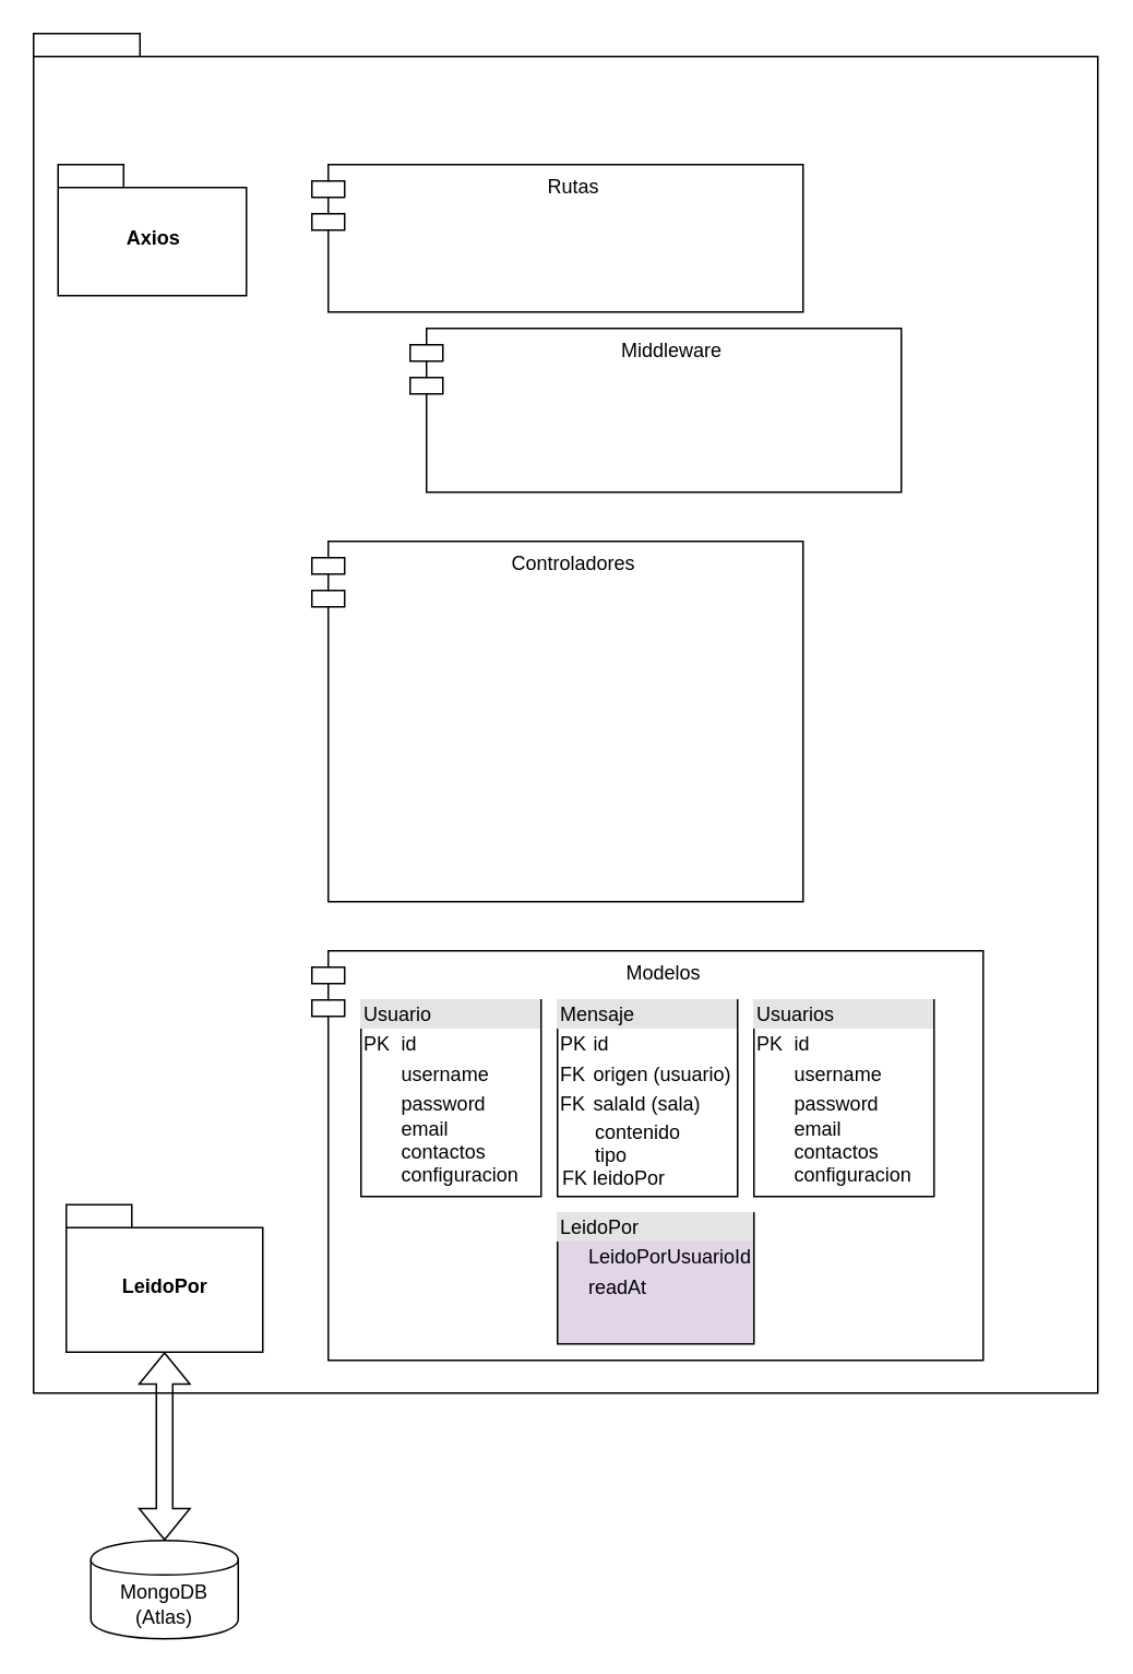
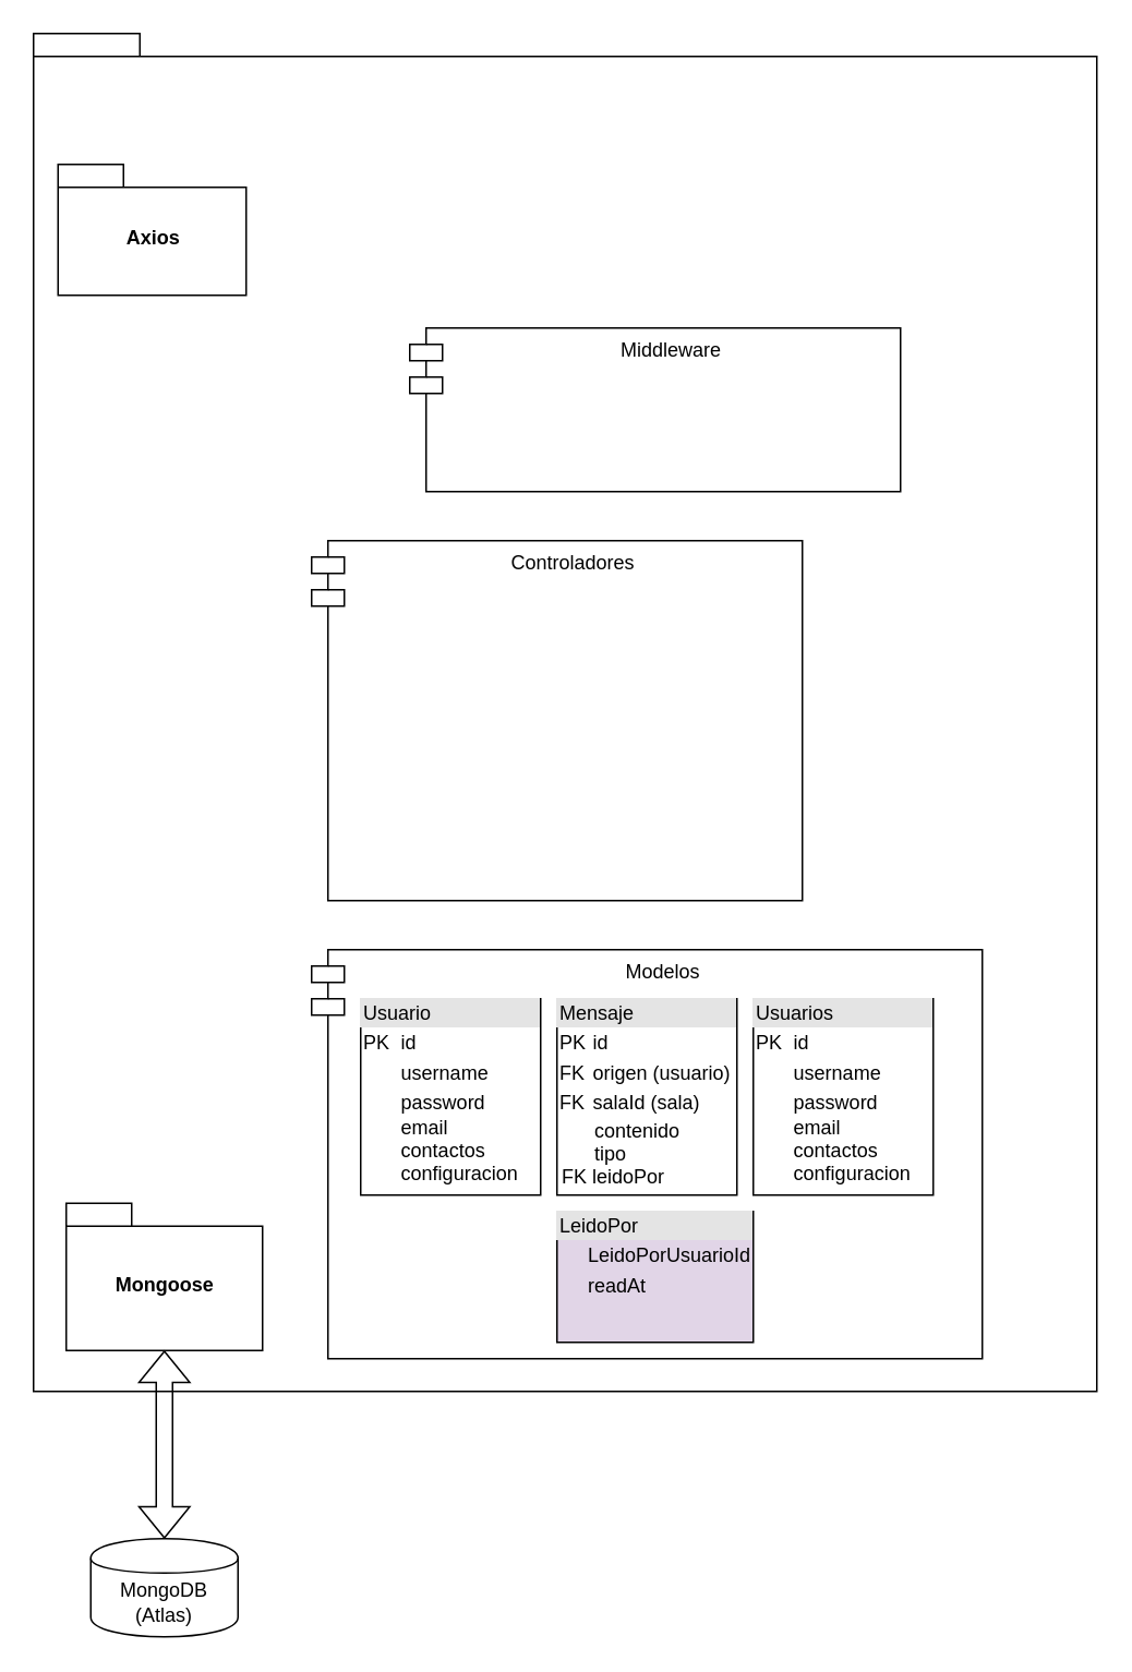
  <mxCell id="0" />
  <mxCell id="1" parent="0" />
  <mxCell id="2" value="package" style="shape=folder;fontStyle=1;spacingTop=10;tabWidth=40;tabHeight=14;tabPosition=left;html=1;" parent="1" vertex="1"><mxGeometry width="650" height="830" as="geometry" x="20" y="20" /></mxCell>
  <mxCell id="3" value="Controladores" style="shape=module;align=left;spacingLeft=20;align=center;verticalAlign=top;" parent="1" vertex="1"><mxGeometry x="190" y="330" width="300" height="220" as="geometry" /></mxCell>
  <mxCell id="4" value="Middleware" style="shape=module;align=left;spacingLeft=20;align=center;verticalAlign=top;" parent="1" vertex="1"><mxGeometry x="250" y="200" width="300" height="100" as="geometry" /></mxCell>
  <mxCell id="5" value="Modelos" style="shape=module;align=left;spacingLeft=20;align=center;verticalAlign=top;" parent="1" vertex="1"><mxGeometry x="190" y="580" width="410" height="250" as="geometry" /></mxCell>
- <mxCell id="6" value="Rutas" style="shape=module;align=left;spacingLeft=20;align=center;verticalAlign=top;" parent="1" vertex="1"><mxGeometry x="190" y="100" width="300" height="90" as="geometry" /></mxCell>
- <mxCell id="7" value="LeidoPor" style="shape=folder;fontStyle=1;spacingTop=10;tabWidth=40;tabHeight=14;tabPosition=left;html=1;" parent="1" vertex="1"><mxGeometry x="40" y="735" width="120" height="90" as="geometry" /></mxCell>
+ <mxCell id="7" value="Mongoose" style="shape=folder;fontStyle=1;spacingTop=10;tabWidth=40;tabHeight=14;tabPosition=left;html=1;" parent="1" vertex="1"><mxGeometry x="40" y="735" width="120" height="90" as="geometry" /></mxCell>
  <mxCell id="8" value="MongoDB&lt;br&gt;(Atlas)" style="shape=cylinder;whiteSpace=wrap;html=1;boundedLbl=1;backgroundOutline=1;" parent="1" vertex="1"><mxGeometry x="55" y="940" width="90" height="60" as="geometry" /></mxCell>
  <mxCell id="9" value="Axios" style="shape=folder;fontStyle=1;spacingTop=10;tabWidth=40;tabHeight=14;tabPosition=left;html=1;" parent="1" vertex="1"><mxGeometry x="35" y="100" width="115" height="80" as="geometry" /></mxCell>
  <mxCell id="10" value="&lt;div style=&quot;box-sizing: border-box ; width: 100% ; background: #e4e4e4 ; padding: 2px&quot;&gt;Usuario&lt;/div&gt;&lt;table style=&quot;width: 100% ; font-size: 1em&quot; cellpadding=&quot;2&quot; cellspacing=&quot;0&quot;&gt;&lt;tbody&gt;&lt;tr&gt;&lt;td&gt;PK&lt;/td&gt;&lt;td&gt;id&lt;/td&gt;&lt;/tr&gt;&lt;tr&gt;&lt;td&gt;&lt;br&gt;&lt;/td&gt;&lt;td&gt;username&lt;/td&gt;&lt;/tr&gt;&lt;tr&gt;&lt;td&gt;&lt;/td&gt;&lt;td&gt;password&lt;br&gt;email&lt;br&gt;contactos&lt;br&gt;configuracion&lt;/td&gt;&lt;/tr&gt;&lt;/tbody&gt;&lt;/table&gt;" style="verticalAlign=top;align=left;overflow=fill;html=1;" parent="1" vertex="1"><mxGeometry x="220" y="610" width="110" height="120" as="geometry" /></mxCell>
  <mxCell id="11" value="&lt;div style=&quot;box-sizing: border-box ; width: 100% ; background: #e4e4e4 ; padding: 2px&quot;&gt;Mensaje&lt;/div&gt;&lt;table style=&quot;width: 100% ; font-size: 1em&quot; cellpadding=&quot;2&quot; cellspacing=&quot;0&quot;&gt;&lt;tbody&gt;&lt;tr&gt;&lt;td&gt;PK&lt;/td&gt;&lt;td&gt;id&lt;/td&gt;&lt;/tr&gt;&lt;tr&gt;&lt;td&gt;FK&lt;/td&gt;&lt;td&gt;origen (usuario)&lt;/td&gt;&lt;/tr&gt;&lt;tr&gt;&lt;td&gt;FK&lt;/td&gt;&lt;td&gt;salaId (sala)&lt;/td&gt;&lt;/tr&gt;&lt;/tbody&gt;&lt;/table&gt;&amp;nbsp; &amp;nbsp; &amp;nbsp; &amp;nbsp;contenido&lt;br&gt;&amp;nbsp; &amp;nbsp; &amp;nbsp; &amp;nbsp;tipo&lt;br&gt;&amp;nbsp;FK leidoPor&lt;br&gt;&lt;br&gt;" style="verticalAlign=top;align=left;overflow=fill;html=1;" parent="1" vertex="1"><mxGeometry x="340" y="610" width="110" height="120" as="geometry" /></mxCell>
  <mxCell id="12" value="&lt;div style=&quot;box-sizing: border-box ; width: 100% ; background: #e4e4e4 ; padding: 2px&quot;&gt;Usuarios&lt;/div&gt;&lt;table style=&quot;width: 100% ; font-size: 1em&quot; cellpadding=&quot;2&quot; cellspacing=&quot;0&quot;&gt;&lt;tbody&gt;&lt;tr&gt;&lt;td&gt;PK&lt;/td&gt;&lt;td&gt;id&lt;/td&gt;&lt;/tr&gt;&lt;tr&gt;&lt;td&gt;&lt;br&gt;&lt;/td&gt;&lt;td&gt;username&lt;/td&gt;&lt;/tr&gt;&lt;tr&gt;&lt;td&gt;&lt;/td&gt;&lt;td&gt;password&lt;br&gt;email&lt;br&gt;contactos&lt;br&gt;configuracion&lt;/td&gt;&lt;/tr&gt;&lt;/tbody&gt;&lt;/table&gt;" style="verticalAlign=top;align=left;overflow=fill;html=1;" parent="1" vertex="1"><mxGeometry x="460" y="610" width="110" height="120" as="geometry" /></mxCell>
  <mxCell id="13" value="&lt;div style=&quot;box-sizing: border-box ; width: 100% ; background: #e4e4e4 ; padding: 2px&quot;&gt;LeidoPor&lt;/div&gt;&lt;table style=&quot;width: 100% ; font-size: 1em&quot; cellpadding=&quot;2&quot; cellspacing=&quot;0&quot;&gt;&lt;tbody&gt;&lt;tr&gt;&lt;td&gt;&lt;br&gt;&lt;/td&gt;&lt;td&gt;LeidoPorUsuarioId&lt;/td&gt;&lt;/tr&gt;&lt;tr&gt;&lt;td&gt;&amp;nbsp; &amp;nbsp;&amp;nbsp;&lt;/td&gt;&lt;td&gt;readAt&lt;/td&gt;&lt;/tr&gt;&lt;tr&gt;&lt;td&gt;&lt;/td&gt;&lt;td&gt;&lt;br&gt;&lt;/td&gt;&lt;/tr&gt;&lt;/tbody&gt;&lt;/table&gt;" style="verticalAlign=top;align=left;overflow=fill;html=1;fillColor=#e1d5e7;" parent="1" vertex="1"><mxGeometry x="340" y="740" width="120" height="80" as="geometry" /></mxCell>
  <mxCell id="14" value="" style="shape=flexArrow;endArrow=classic;startArrow=classic;html=1;rounded=0;exitX=0.5;exitY=0;exitDx=0;exitDy=0;" edge="1" parent="1" source="8" target="7"><mxGeometry width="100" height="100" relative="1" as="geometry"><mxPoint x="60" y="940" as="sourcePoint" /><mxPoint x="160" y="840" as="targetPoint" /></mxGeometry></mxCell>
